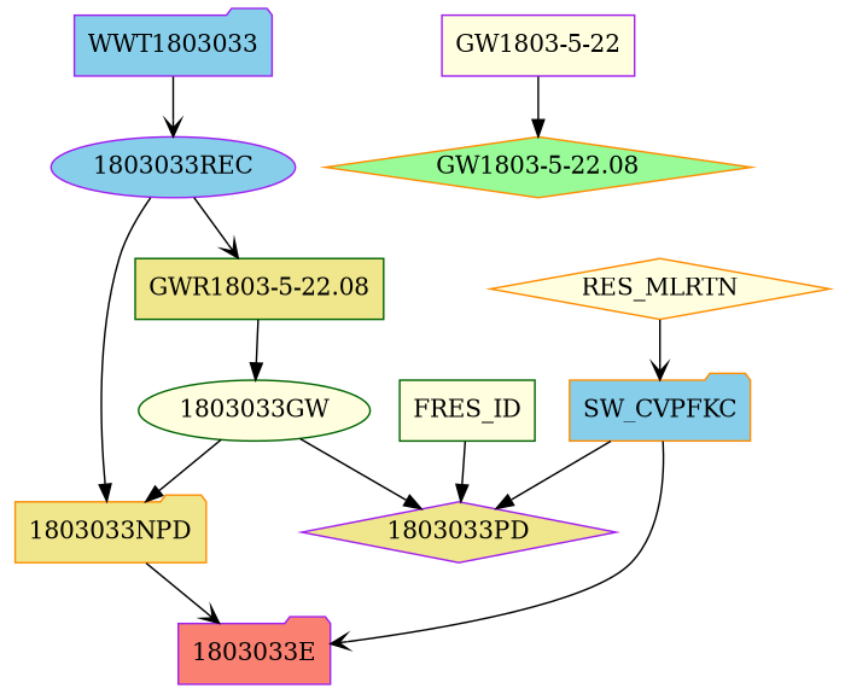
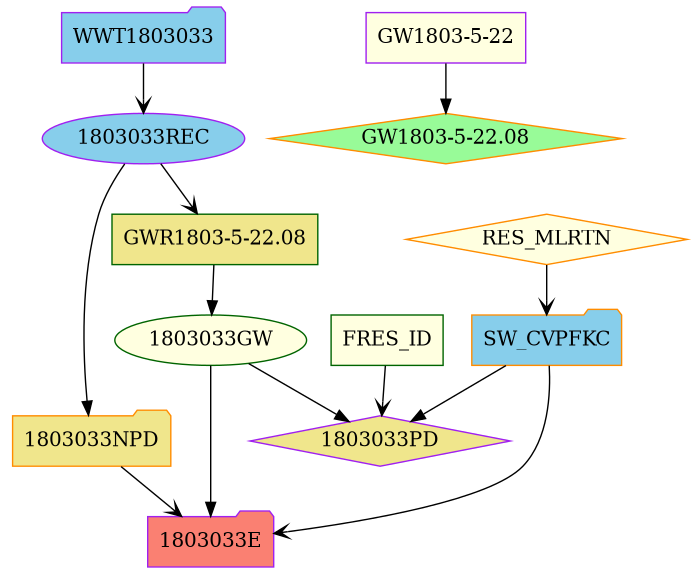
  digraph {
    fontname="DejaVu Serif"
    node [color=purple fillcolor=lightyellow fontname="DejaVu Serif" shape=folder style=filled]
    edge [arrowhead=normal fontname="DejaVu Serif"]
    SW_CVPFKC [color=darkorange fillcolor=skyblue]
    "1803033E" [fillcolor=salmon]
    "1803033PD" [fillcolor=khaki shape=diamond]
    "1803033GW" [color=darkgreen shape=ellipse]
    FRES_ID [color=darkgreen shape=box]
    RES_MLRTN [color=darkorange shape=diamond]
    "1803033REC" [fillcolor=skyblue shape=ellipse]
    "1803033NPD" [color=darkorange fillcolor=khaki]
    "GWR1803-5-22.08" [color=darkgreen fillcolor=khaki shape=box]
    "GW1803-5-22.08" [color=darkorange fillcolor=palegreen shape=diamond]
    "GW1803-5-22" [shape=box]
    WWT1803033 [fillcolor=skyblue]
    SW_CVPFKC -> "1803033E" [arrowhead=vee]
    SW_CVPFKC -> "1803033PD"
-   "1803033GW" -> "1803033NPD"
+   "1803033GW" -> "1803033E"
    "1803033GW" -> "1803033PD"
-   FRES_ID -> "1803033PD"
+   FRES_ID -> "1803033PD" [arrowhead=vee]
    RES_MLRTN -> SW_CVPFKC [arrowhead=vee]
    "1803033REC" -> "1803033NPD"
    "1803033REC" -> "GWR1803-5-22.08" [arrowhead=vee]
    "1803033NPD" -> "1803033E" [arrowhead=vee]
    "GWR1803-5-22.08" -> "1803033GW"
    "GW1803-5-22" -> "GW1803-5-22.08"
    WWT1803033 -> "1803033REC" [arrowhead=vee]
  }
